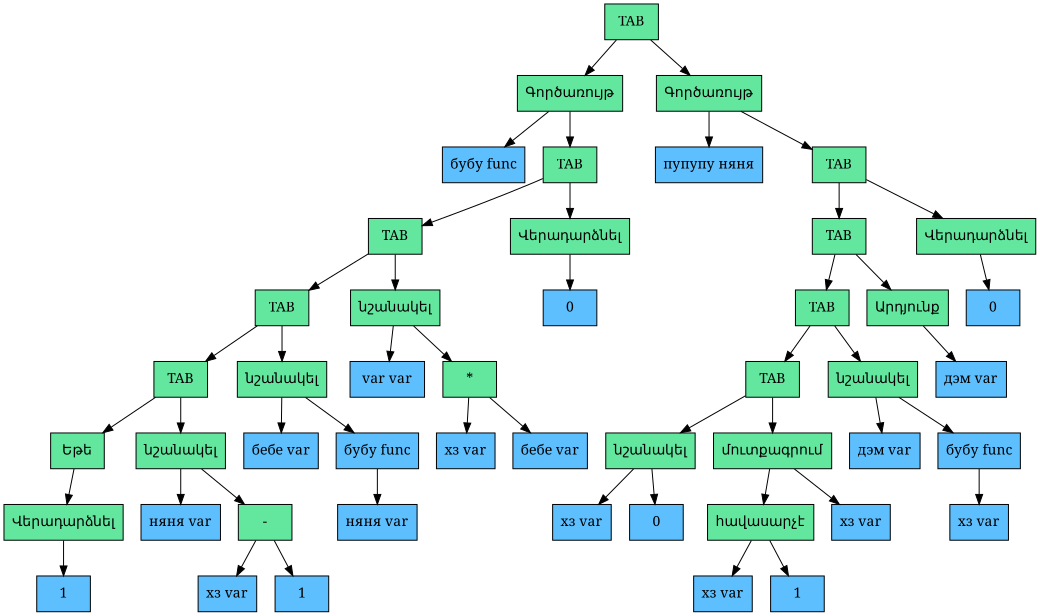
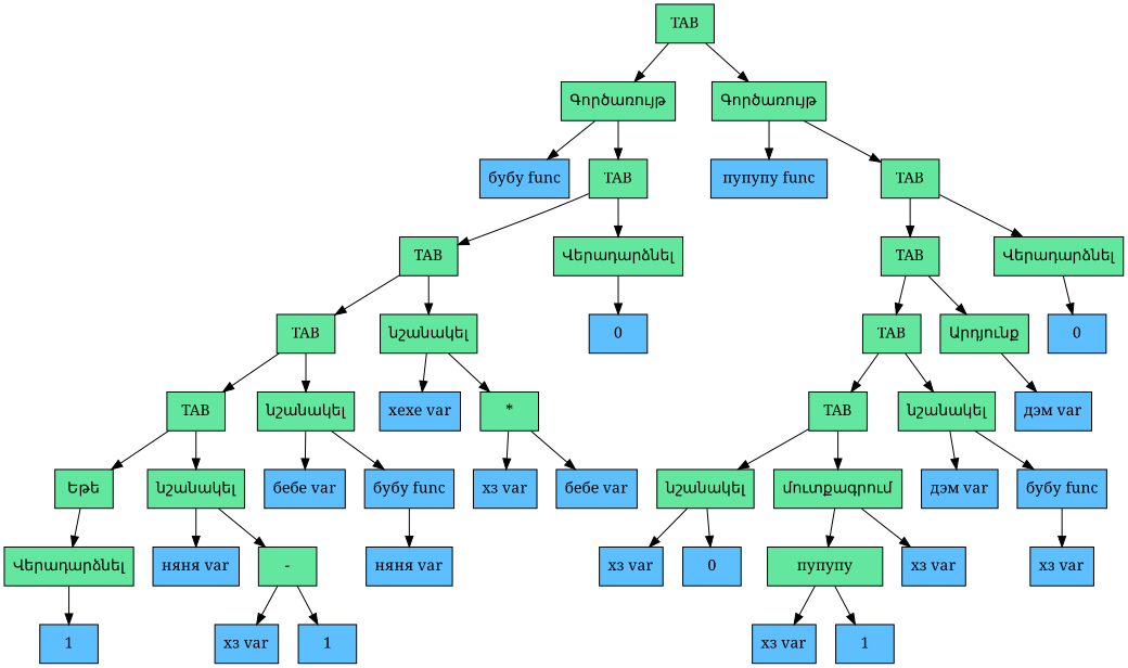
  digraph {
    fontname="Noto Serif"
    node [color=black fillcolor="#63e69e" fontname="Noto Serif" shape=box style=filled]
    edge [color="#000000" fontname="Noto Serif"]
    n1 [label=TAB]
    n2 [label="Գործառույթ"]
    n3 [label="Գործառույթ"]
    n4 [fillcolor="#5ebfff" label="бубу func"]
    n5 [label=TAB]
-   n6 [fillcolor="#5ebfff" label="пупупу няня"]
+   n6 [fillcolor="#5ebfff" label="пупупу func"]
    n7 [label=TAB]
    n8 [label=TAB]
    n9 [label="Վերադարձնել"]
    n10 [label=TAB]
    n11 [label="Վերադարձնել"]
    n12 [label=TAB]
    n13 [label="նշանակել"]
    n14 [fillcolor="#5ebfff" label=0]
    n15 [label=TAB]
    n16 [label="նշանակել"]
-   n17 [fillcolor="#5ebfff" label="var var"]
+   n17 [fillcolor="#5ebfff" label="хехе var"]
    n18 [label="*"]
    n19 [label="Եթե"]
    n20 [label="նշանակել"]
    n21 [fillcolor="#5ebfff" label="бебе var"]
    n22 [fillcolor="#5ebfff" label="бубу func"]
    n23 [label="Վերադարձնել"]
    n24 [fillcolor="#5ebfff" label="няня var"]
    n25 [label="-"]
-   n26 [label="հավասարչէ"]
+   n26 [label="пупупу"]
    n27 [fillcolor="#5ebfff" label="хз var"]
    n28 [fillcolor="#5ebfff" label=1]
    n29 [fillcolor="#5ebfff" label=1]
    n30 [fillcolor="#5ebfff" label="хз var"]
    n31 [fillcolor="#5ebfff" label=1]
    n32 [fillcolor="#5ebfff" label="няня var"]
    n33 [fillcolor="#5ebfff" label="хз var"]
    n34 [fillcolor="#5ebfff" label="бебе var"]
    n35 [label=TAB]
    n36 [label="Արդյունք"]
    n37 [fillcolor="#5ebfff" label=0]
    n38 [label=TAB]
    n39 [label="նշանակել"]
    n40 [fillcolor="#5ebfff" label="дэм var"]
    n41 [label="նշանակել"]
    n42 [label="մուտքագրում"]
    n43 [fillcolor="#5ebfff" label="дэм var"]
    n44 [fillcolor="#5ebfff" label="бубу func"]
    n45 [fillcolor="#5ebfff" label="хз var"]
    n46 [fillcolor="#5ebfff" label=0]
    n47 [fillcolor="#5ebfff" label="хз var"]
    n48 [fillcolor="#5ebfff" label="хз var"]
    n1 -> n2
    n1 -> n3
    n2 -> n4
    n2 -> n5
    n3 -> n6
    n3 -> n7
    n5 -> n8
    n5 -> n9
    n7 -> n10
    n7 -> n11
    n8 -> n12
    n8 -> n13
    n9 -> n14
    n10 -> n35
    n10 -> n36
    n11 -> n37
    n12 -> n15
    n12 -> n16
    n13 -> n17
    n13 -> n18
    n15 -> n19
    n15 -> n20
    n16 -> n21
    n16 -> n22
    n18 -> n33
    n18 -> n34
    n19 -> n23
    n20 -> n24
    n20 -> n25
    n22 -> n32
    n23 -> n29
    n25 -> n30
    n25 -> n31
    n26 -> n27
    n26 -> n28
    n35 -> n38
    n35 -> n39
    n36 -> n40
    n38 -> n41
    n38 -> n42
    n39 -> n43
    n39 -> n44
    n41 -> n45
    n41 -> n46
    n42 -> n26
    n42 -> n47
    n44 -> n48
  }
